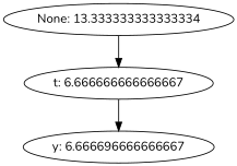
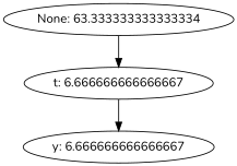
  strict digraph {
    fontname=Nunito
    node [fontname=Nunito]
    edge [fontname=Nunito]
-   "None: 13.333333333333334"
+   "None: 13.333333333333334" [label="None: 63.333333333333334"]
    "t: 6.666666666666667"
-   "y: 6.666666666666667" [label="y: 6.666696666666667"]
+   "y: 6.666666666666667"
    "None: 13.333333333333334" -> "t: 6.666666666666667"
    "t: 6.666666666666667" -> "y: 6.666666666666667"
  }
